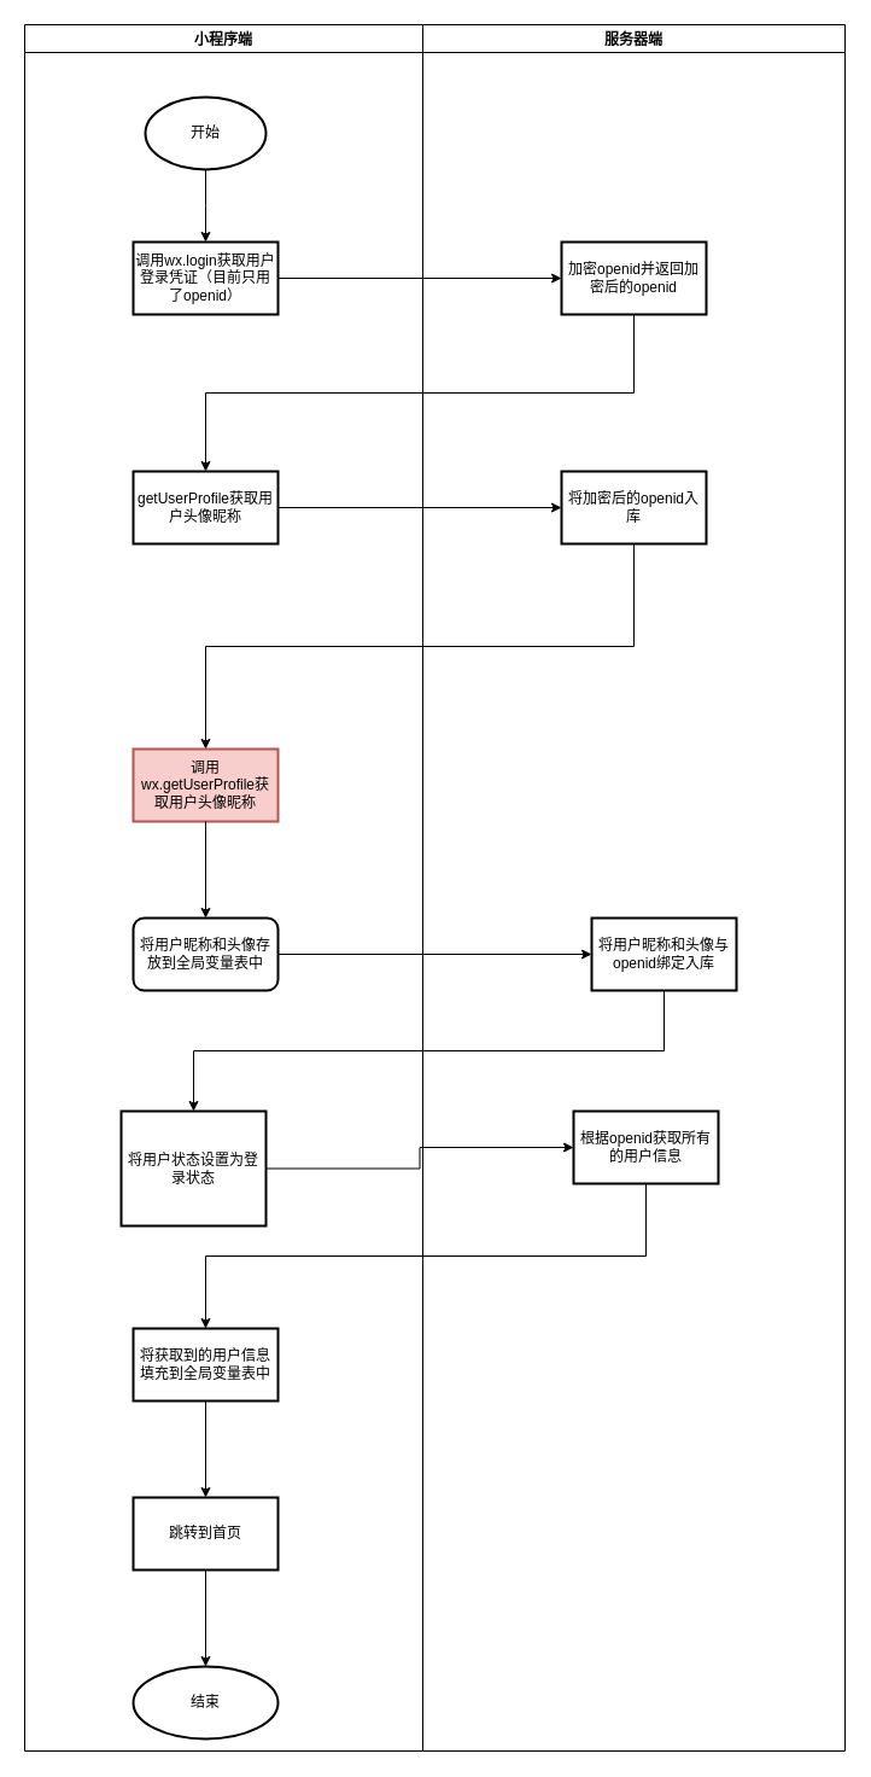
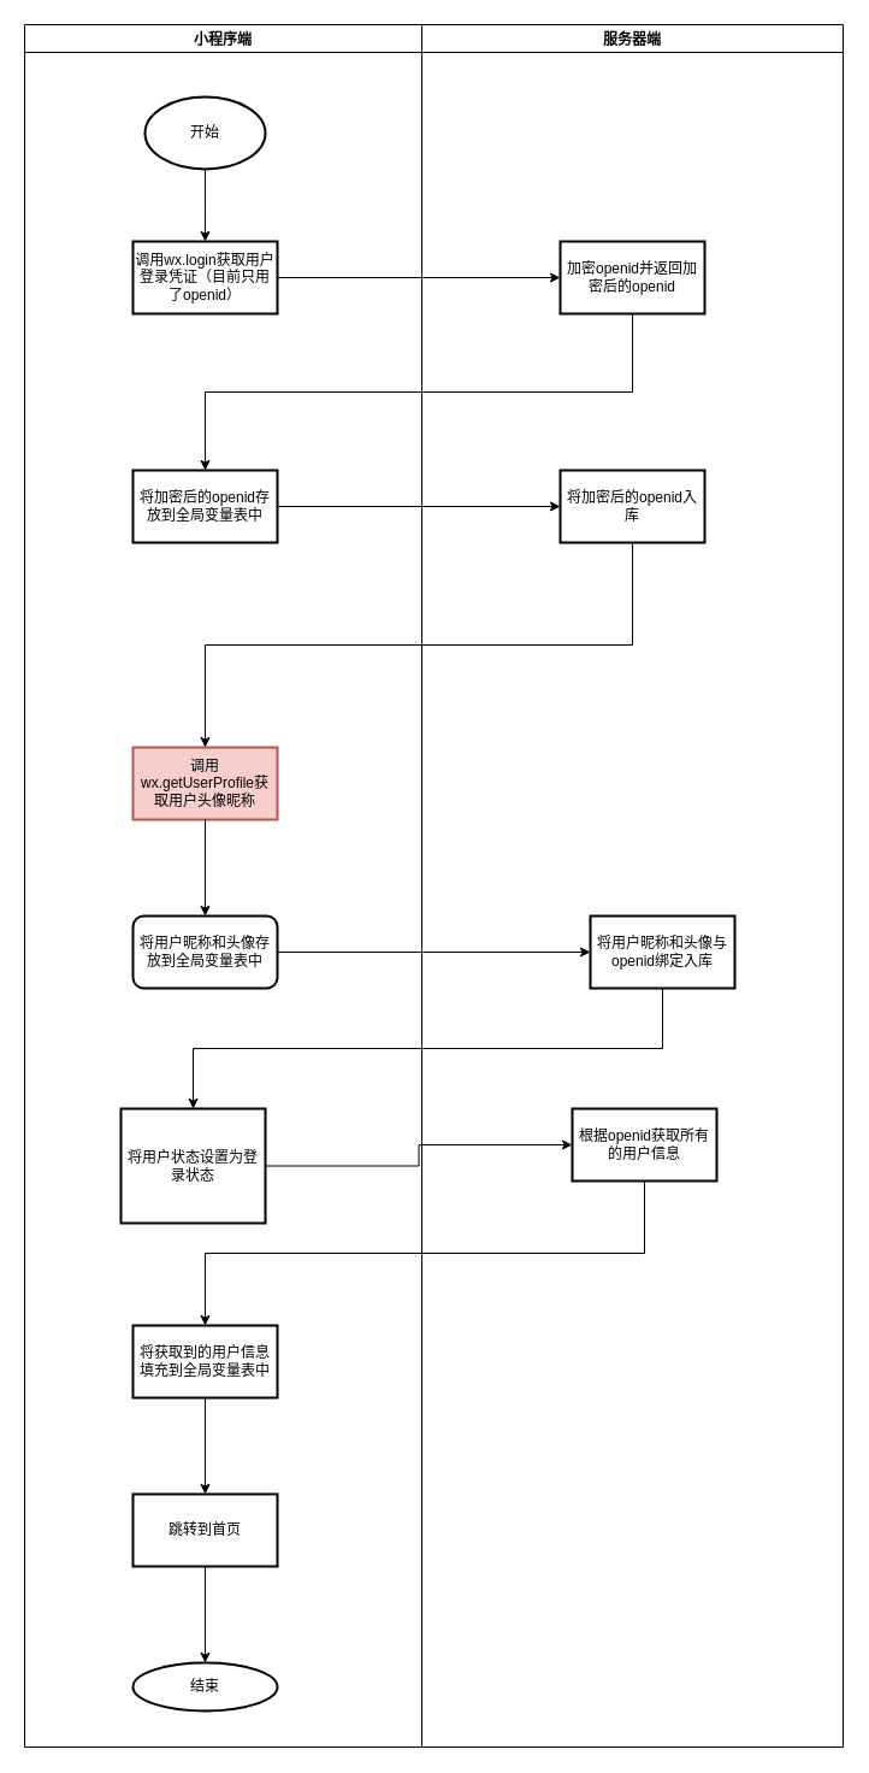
  <mxCell id="0" />
  <mxCell id="1" parent="0" />
  <mxCell id="2" value="小程序端" style="swimlane;" parent="1" vertex="1"><mxGeometry x="20" y="20" width="330" height="1430" as="geometry" /></mxCell>
  <mxCell id="3" value="开始" style="strokeWidth=2;html=1;shape=mxgraph.flowchart.start_1;whiteSpace=wrap;" parent="2" vertex="1"><mxGeometry x="100" y="60" width="100" height="60" as="geometry" /></mxCell>
  <mxCell id="4" value="&lt;span&gt;调用wx.login获取用户登录凭证（目前只用了openid）&lt;/span&gt;" style="whiteSpace=wrap;html=1;strokeWidth=2;" parent="2" vertex="1"><mxGeometry x="90" y="180" width="120" height="60" as="geometry" /></mxCell>
  <mxCell id="5" value="" style="edgeStyle=orthogonalEdgeStyle;rounded=0;orthogonalLoop=1;jettySize=auto;html=1;" parent="2" source="3" edge="1"><mxGeometry relative="1" as="geometry"><mxPoint x="150" y="180" as="targetPoint" /></mxGeometry></mxCell>
- <mxCell id="6" value="getUserProfile获取用户头像昵称" style="whiteSpace=wrap;html=1;strokeWidth=2;" parent="2" vertex="1"><mxGeometry x="90" y="370" width="120" height="60" as="geometry" /></mxCell>
+ <mxCell id="6" value="将加密后的openid存放到全局变量表中" style="whiteSpace=wrap;html=1;strokeWidth=2;" parent="2" vertex="1"><mxGeometry x="90" y="370" width="120" height="60" as="geometry" /></mxCell>
  <mxCell id="7" value="&lt;span&gt;调用wx.getUserProfile获取用户头像昵称&lt;/span&gt;" style="whiteSpace=wrap;html=1;strokeWidth=2;fillColor=#f8cecc;strokeColor=#b85450;" parent="2" vertex="1"><mxGeometry x="90" y="600" width="120" height="60" as="geometry" /></mxCell>
  <mxCell id="8" value="将用户昵称和头像存放到全局变量表中" style="whiteSpace=wrap;html=1;strokeWidth=2;rounded=1;" parent="2" vertex="1"><mxGeometry x="90" y="740" width="120" height="60" as="geometry" /></mxCell>
  <mxCell id="9" value="" style="edgeStyle=orthogonalEdgeStyle;rounded=0;orthogonalLoop=1;jettySize=auto;html=1;" parent="2" source="7" target="8" edge="1"><mxGeometry relative="1" as="geometry" /></mxCell>
  <mxCell id="10" value="将用户状态设置为登录状态" style="whiteSpace=wrap;html=1;strokeWidth=2;" parent="2" vertex="1"><mxGeometry x="80" y="900" width="120" height="95" as="geometry" /></mxCell>
  <mxCell id="11" value="将获取到的用户信息填充到全局变量表中" style="whiteSpace=wrap;html=1;strokeWidth=2;" parent="2" vertex="1"><mxGeometry x="90" y="1080" width="120" height="60" as="geometry" /></mxCell>
  <mxCell id="12" value="跳转到首页" style="whiteSpace=wrap;html=1;strokeWidth=2;" parent="2" vertex="1"><mxGeometry x="90" y="1220" width="120" height="60" as="geometry" /></mxCell>
  <mxCell id="13" value="" style="edgeStyle=orthogonalEdgeStyle;rounded=0;orthogonalLoop=1;jettySize=auto;html=1;" parent="2" source="11" target="12" edge="1"><mxGeometry relative="1" as="geometry" /></mxCell>
- <mxCell id="14" value="结束" style="ellipse;whiteSpace=wrap;html=1;strokeWidth=2;" parent="2" vertex="1"><mxGeometry x="90" y="1360" width="120" height="60" as="geometry" /></mxCell>
+ <mxCell id="14" value="结束" style="ellipse;whiteSpace=wrap;html=1;strokeWidth=2;" parent="2" vertex="1"><mxGeometry x="90" y="1360" width="120" height="40" as="geometry" /></mxCell>
  <mxCell id="15" value="" style="edgeStyle=orthogonalEdgeStyle;rounded=0;orthogonalLoop=1;jettySize=auto;html=1;" parent="2" source="12" target="14" edge="1"><mxGeometry relative="1" as="geometry" /></mxCell>
  <mxCell id="16" value="服务器端" style="swimlane;" parent="1" vertex="1"><mxGeometry x="350" y="20" width="350" height="1430" as="geometry" /></mxCell>
  <mxCell id="17" value="将用户昵称和头像与openid绑定入库" style="whiteSpace=wrap;html=1;strokeWidth=2;" parent="16" vertex="1"><mxGeometry x="140" y="740" width="120" height="60" as="geometry" /></mxCell>
  <mxCell id="18" value="根据openid获取所有的用户信息" style="whiteSpace=wrap;html=1;strokeWidth=2;" parent="16" vertex="1"><mxGeometry x="125" y="900" width="120" height="60" as="geometry" /></mxCell>
  <mxCell id="19" value="加密openid并返回加密后的openid" style="whiteSpace=wrap;html=1;strokeWidth=2;" parent="16" vertex="1"><mxGeometry x="115" y="180" width="120" height="60" as="geometry" /></mxCell>
  <mxCell id="20" value="将加密后的openid入库" style="whiteSpace=wrap;html=1;strokeWidth=2;" parent="16" vertex="1"><mxGeometry x="115" y="370" width="120" height="60" as="geometry" /></mxCell>
  <mxCell id="21" style="edgeStyle=orthogonalEdgeStyle;rounded=0;orthogonalLoop=1;jettySize=auto;html=1;exitX=0.5;exitY=1;exitDx=0;exitDy=0;entryX=0.5;entryY=0;entryDx=0;entryDy=0;" parent="1" source="19" target="6" edge="1"><mxGeometry relative="1" as="geometry" /></mxCell>
  <mxCell id="22" value="" style="edgeStyle=orthogonalEdgeStyle;rounded=0;orthogonalLoop=1;jettySize=auto;html=1;" parent="1" source="4" target="19" edge="1"><mxGeometry relative="1" as="geometry" /></mxCell>
  <mxCell id="23" value="" style="edgeStyle=orthogonalEdgeStyle;rounded=0;orthogonalLoop=1;jettySize=auto;html=1;" parent="1" source="6" target="20" edge="1"><mxGeometry relative="1" as="geometry" /></mxCell>
  <mxCell id="24" value="" style="edgeStyle=orthogonalEdgeStyle;rounded=0;orthogonalLoop=1;jettySize=auto;html=1;exitX=0.5;exitY=1;exitDx=0;exitDy=0;" parent="1" source="20" target="7" edge="1"><mxGeometry relative="1" as="geometry" /></mxCell>
  <mxCell id="25" value="" style="edgeStyle=orthogonalEdgeStyle;rounded=0;orthogonalLoop=1;jettySize=auto;html=1;entryX=0;entryY=0.5;entryDx=0;entryDy=0;" parent="1" source="8" target="17" edge="1"><mxGeometry relative="1" as="geometry" /></mxCell>
  <mxCell id="26" style="edgeStyle=orthogonalEdgeStyle;rounded=0;orthogonalLoop=1;jettySize=auto;html=1;exitX=0.5;exitY=1;exitDx=0;exitDy=0;entryX=0.5;entryY=0;entryDx=0;entryDy=0;" parent="1" source="17" target="10" edge="1"><mxGeometry relative="1" as="geometry" /></mxCell>
  <mxCell id="27" value="" style="edgeStyle=orthogonalEdgeStyle;rounded=0;orthogonalLoop=1;jettySize=auto;html=1;" parent="1" source="10" target="18" edge="1"><mxGeometry relative="1" as="geometry" /></mxCell>
  <mxCell id="28" style="edgeStyle=orthogonalEdgeStyle;rounded=0;orthogonalLoop=1;jettySize=auto;html=1;exitX=0.5;exitY=1;exitDx=0;exitDy=0;entryX=0.5;entryY=0;entryDx=0;entryDy=0;" parent="1" source="18" target="11" edge="1"><mxGeometry relative="1" as="geometry" /></mxCell>
